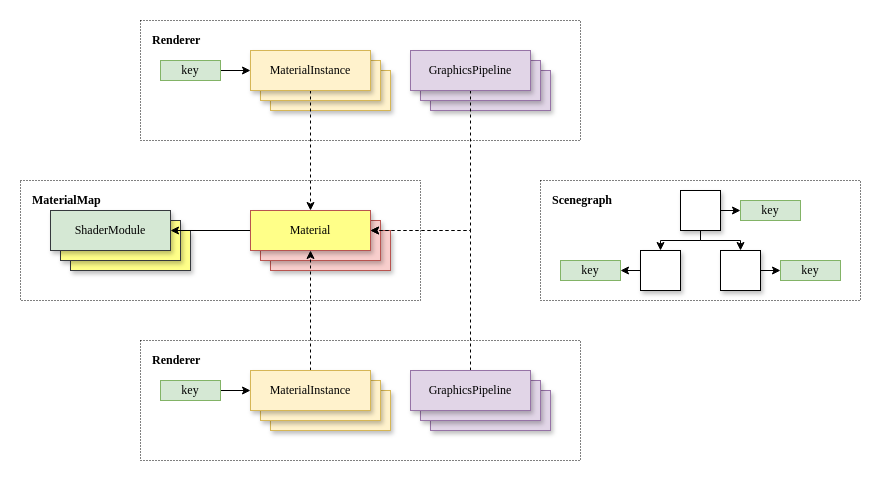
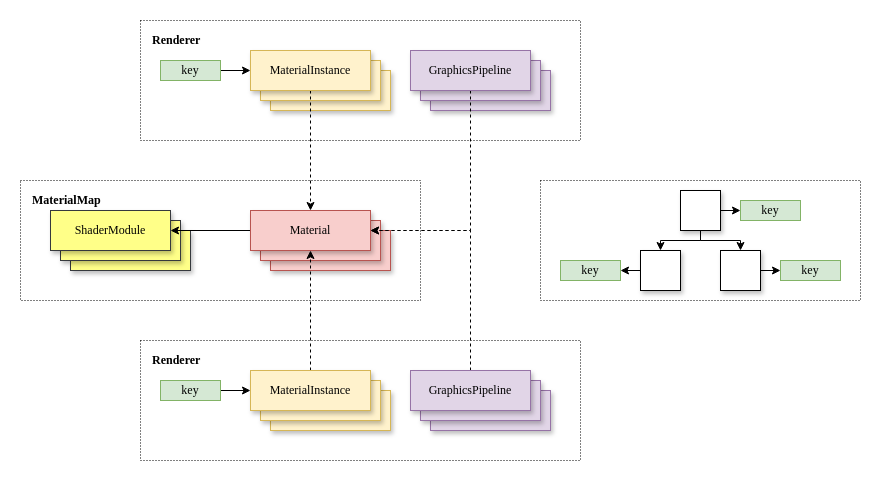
  <mxCell id="0" />
  <mxCell id="1" parent="0" />
  <mxCell id="2" value="" style="rounded=0;whiteSpace=wrap;html=1;dashed=1;dashPattern=1 2;shadow=0;sketch=0;glass=0;fillColor=none;" parent="1" vertex="1"><mxGeometry x="540" y="180" width="320" height="120" as="geometry" /></mxCell>
  <mxCell id="3" value="" style="rounded=0;whiteSpace=wrap;html=1;dashed=1;dashPattern=1 2;shadow=0;sketch=0;glass=0;fillColor=none;" parent="1" vertex="1"><mxGeometry y="180" width="400" height="120" as="geometry" x="20" /></mxCell>
  <mxCell id="4" value="" style="rounded=0;whiteSpace=wrap;html=1;dashed=1;dashPattern=1 2;shadow=0;sketch=0;glass=0;fillColor=none;" parent="1" vertex="1"><mxGeometry x="140" width="440" height="120" as="geometry" y="20" /></mxCell>
  <mxCell id="5" value="" style="rounded=0;whiteSpace=wrap;html=1;dashed=1;dashPattern=1 2;shadow=0;sketch=0;glass=0;fillColor=none;" parent="1" vertex="1"><mxGeometry x="140" y="340" width="440" height="120" as="geometry" /></mxCell>
  <mxCell id="6" value="" style="rounded=0;whiteSpace=wrap;html=1;shadow=1;fontFamily=Lucida Console;fillColor=#e1d5e7;strokeColor=#9673a6;" parent="1" vertex="1"><mxGeometry x="430" y="70" width="120" height="40" as="geometry" /></mxCell>
  <mxCell id="7" value="" style="rounded=0;whiteSpace=wrap;html=1;shadow=1;fontFamily=Lucida Console;fillColor=#e1d5e7;strokeColor=#9673a6;" parent="1" vertex="1"><mxGeometry x="420" y="60" width="120" height="40" as="geometry" /></mxCell>
  <mxCell id="8" value="" style="rounded=0;whiteSpace=wrap;html=1;shadow=1;fontFamily=Lucida Console;fillColor=#fff2cc;strokeColor=#d6b656;" parent="1" vertex="1"><mxGeometry x="270" y="70" width="120" height="40" as="geometry" /></mxCell>
  <mxCell id="9" value="" style="rounded=0;whiteSpace=wrap;html=1;shadow=1;fontFamily=Lucida Console;fillColor=#fff2cc;strokeColor=#d6b656;" parent="1" vertex="1"><mxGeometry x="260" y="60" width="120" height="40" as="geometry" /></mxCell>
  <mxCell id="10" value="" style="rounded=0;whiteSpace=wrap;html=1;shadow=1;fontFamily=Lucida Console;fillColor=#f8cecc;strokeColor=#b85450;" parent="1" vertex="1"><mxGeometry x="270" y="230" width="120" height="40" as="geometry" /></mxCell>
  <mxCell id="11" value="" style="rounded=0;whiteSpace=wrap;html=1;shadow=1;fontFamily=Lucida Console;fillColor=#f8cecc;strokeColor=#b85450;" parent="1" vertex="1"><mxGeometry x="260" y="220" width="120" height="40" as="geometry" /></mxCell>
  <mxCell id="12" value="" style="rounded=0;whiteSpace=wrap;html=1;shadow=1;fontFamily=Lucida Console;fillColor=#ffff88;strokeColor=#36393d;" parent="1" vertex="1"><mxGeometry x="70" y="230" width="120" height="40" as="geometry" /></mxCell>
  <mxCell id="13" value="" style="rounded=0;whiteSpace=wrap;html=1;shadow=1;fontFamily=Lucida Console;fillColor=#ffff88;strokeColor=#36393d;" parent="1" vertex="1"><mxGeometry x="60" y="220" width="120" height="40" as="geometry" /></mxCell>
  <mxCell id="14" style="edgeStyle=orthogonalEdgeStyle;rounded=0;orthogonalLoop=1;jettySize=auto;html=1;exitX=0;exitY=0.5;exitDx=0;exitDy=0;" parent="1" source="15" target="16" edge="1"><mxGeometry relative="1" as="geometry" /></mxCell>
- <mxCell id="15" value="Material" style="rounded=0;whiteSpace=wrap;html=1;shadow=1;fontFamily=Lucida Console;fillColor=#ffff88;strokeColor=#b85450;" parent="1" vertex="1"><mxGeometry x="250" y="210" width="120" height="40" as="geometry" /></mxCell>
- <mxCell id="16" value="ShaderModule" style="rounded=0;whiteSpace=wrap;html=1;shadow=1;fontFamily=Lucida Console;fillColor=#d5e8d4;strokeColor=#36393d;" parent="1" vertex="1"><mxGeometry x="50" y="210" width="120" height="40" as="geometry" /></mxCell>
+ <mxCell id="15" value="Material" style="rounded=0;whiteSpace=wrap;html=1;shadow=1;fontFamily=Lucida Console;fillColor=#f8cecc;strokeColor=#b85450;" parent="1" vertex="1"><mxGeometry x="250" y="210" width="120" height="40" as="geometry" /></mxCell>
+ <mxCell id="16" value="ShaderModule" style="rounded=0;whiteSpace=wrap;html=1;shadow=1;fontFamily=Lucida Console;fillColor=#ffff88;strokeColor=#36393d;" parent="1" vertex="1"><mxGeometry x="50" y="210" width="120" height="40" as="geometry" /></mxCell>
  <mxCell id="17" style="edgeStyle=orthogonalEdgeStyle;rounded=0;orthogonalLoop=1;jettySize=auto;html=1;exitX=0.5;exitY=1;exitDx=0;exitDy=0;entryX=0.5;entryY=0;entryDx=0;entryDy=0;dashed=1;" parent="1" source="18" target="15" edge="1"><mxGeometry relative="1" as="geometry" /></mxCell>
  <mxCell id="18" value="MaterialInstance" style="rounded=0;whiteSpace=wrap;html=1;shadow=1;fontFamily=Lucida Console;fillColor=#fff2cc;strokeColor=#d6b656;" parent="1" vertex="1"><mxGeometry x="250" y="50" width="120" height="40" as="geometry" /></mxCell>
  <mxCell id="19" style="edgeStyle=orthogonalEdgeStyle;rounded=0;orthogonalLoop=1;jettySize=auto;html=1;exitX=0.5;exitY=1;exitDx=0;exitDy=0;entryX=1;entryY=0.5;entryDx=0;entryDy=0;dashed=1;" parent="1" source="20" target="15" edge="1"><mxGeometry relative="1" as="geometry" /></mxCell>
  <mxCell id="20" value="GraphicsPipeline" style="rounded=0;whiteSpace=wrap;html=1;shadow=1;fontFamily=Lucida Console;fillColor=#e1d5e7;strokeColor=#9673a6;" parent="1" vertex="1"><mxGeometry x="410" y="50" width="120" height="40" as="geometry" /></mxCell>
  <mxCell id="21" value="key" style="rounded=0;whiteSpace=wrap;html=1;shadow=0;fontFamily=Lucida Console;align=center;fillColor=#d5e8d4;strokeColor=#82b366;" parent="1" vertex="1"><mxGeometry x="780" y="260" width="60" height="20" as="geometry" /></mxCell>
  <mxCell id="22" value="" style="rounded=0;whiteSpace=wrap;html=1;shadow=1;fontFamily=Lucida Console;fillColor=#e1d5e7;strokeColor=#9673a6;" parent="1" vertex="1"><mxGeometry x="430" y="390" width="120" height="40" as="geometry" /></mxCell>
  <mxCell id="23" value="" style="rounded=0;whiteSpace=wrap;html=1;shadow=1;fontFamily=Lucida Console;fillColor=#e1d5e7;strokeColor=#9673a6;" parent="1" vertex="1"><mxGeometry x="420" y="380" width="120" height="40" as="geometry" /></mxCell>
  <mxCell id="24" style="edgeStyle=orthogonalEdgeStyle;rounded=0;orthogonalLoop=1;jettySize=auto;html=1;exitX=0.5;exitY=0;exitDx=0;exitDy=0;entryX=1;entryY=0.5;entryDx=0;entryDy=0;dashed=1;" parent="1" source="25" target="15" edge="1"><mxGeometry relative="1" as="geometry" /></mxCell>
  <mxCell id="25" value="GraphicsPipeline" style="rounded=0;whiteSpace=wrap;html=1;shadow=1;fontFamily=Lucida Console;fillColor=#e1d5e7;strokeColor=#9673a6;" parent="1" vertex="1"><mxGeometry x="410" y="370" width="120" height="40" as="geometry" /></mxCell>
  <mxCell id="26" value="" style="rounded=0;whiteSpace=wrap;html=1;shadow=1;fontFamily=Lucida Console;fillColor=#fff2cc;strokeColor=#d6b656;" parent="1" vertex="1"><mxGeometry x="270" y="390" width="120" height="40" as="geometry" /></mxCell>
  <mxCell id="27" value="" style="rounded=0;whiteSpace=wrap;html=1;shadow=1;fontFamily=Lucida Console;fillColor=#fff2cc;strokeColor=#d6b656;" parent="1" vertex="1"><mxGeometry x="260" y="380" width="120" height="40" as="geometry" /></mxCell>
  <mxCell id="28" style="edgeStyle=orthogonalEdgeStyle;rounded=0;orthogonalLoop=1;jettySize=auto;html=1;exitX=0.5;exitY=0;exitDx=0;exitDy=0;entryX=0.5;entryY=1;entryDx=0;entryDy=0;dashed=1;" parent="1" source="29" target="15" edge="1"><mxGeometry relative="1" as="geometry" /></mxCell>
  <mxCell id="29" value="MaterialInstance" style="rounded=0;whiteSpace=wrap;html=1;shadow=1;fontFamily=Lucida Console;fillColor=#fff2cc;strokeColor=#d6b656;" parent="1" vertex="1"><mxGeometry x="250" y="370" width="120" height="40" as="geometry" /></mxCell>
  <mxCell id="30" style="edgeStyle=orthogonalEdgeStyle;rounded=0;orthogonalLoop=1;jettySize=auto;html=1;exitX=1;exitY=0.5;exitDx=0;exitDy=0;entryX=0;entryY=0.5;entryDx=0;entryDy=0;" parent="1" source="31" target="21" edge="1"><mxGeometry relative="1" as="geometry" /></mxCell>
  <mxCell id="31" value="" style="rounded=0;whiteSpace=wrap;html=1;shadow=1;" parent="1" vertex="1"><mxGeometry x="720" y="250" width="40" height="40" as="geometry" /></mxCell>
  <mxCell id="32" style="edgeStyle=orthogonalEdgeStyle;rounded=0;orthogonalLoop=1;jettySize=auto;html=1;exitX=1;exitY=0.5;exitDx=0;exitDy=0;entryX=0;entryY=0.5;entryDx=0;entryDy=0;" parent="1" source="33" target="29" edge="1"><mxGeometry relative="1" as="geometry" /></mxCell>
  <mxCell id="33" value="key" style="rounded=0;whiteSpace=wrap;html=1;shadow=0;fontFamily=Lucida Console;align=center;fillColor=#d5e8d4;strokeColor=#82b366;" parent="1" vertex="1"><mxGeometry x="160" y="380" width="60" height="20" as="geometry" /></mxCell>
  <mxCell id="34" style="edgeStyle=orthogonalEdgeStyle;rounded=0;orthogonalLoop=1;jettySize=auto;html=1;exitX=1;exitY=0.5;exitDx=0;exitDy=0;entryX=0;entryY=0.5;entryDx=0;entryDy=0;" parent="1" source="35" target="18" edge="1"><mxGeometry relative="1" as="geometry" /></mxCell>
  <mxCell id="35" value="key" style="rounded=0;whiteSpace=wrap;html=1;shadow=0;fontFamily=Lucida Console;align=center;fillColor=#d5e8d4;strokeColor=#82b366;" parent="1" vertex="1"><mxGeometry x="160" y="60" width="60" height="20" as="geometry" /></mxCell>
  <mxCell id="36" style="edgeStyle=orthogonalEdgeStyle;rounded=0;orthogonalLoop=1;jettySize=auto;html=1;exitX=1;exitY=0.5;exitDx=0;exitDy=0;entryX=0;entryY=0.5;entryDx=0;entryDy=0;" parent="1" source="39" target="40" edge="1"><mxGeometry relative="1" as="geometry" /></mxCell>
  <mxCell id="37" style="edgeStyle=orthogonalEdgeStyle;rounded=0;orthogonalLoop=1;jettySize=auto;html=1;exitX=0.5;exitY=1;exitDx=0;exitDy=0;entryX=0.5;entryY=0;entryDx=0;entryDy=0;" parent="1" source="39" target="31" edge="1"><mxGeometry relative="1" as="geometry"><Array as="points"><mxPoint x="700" y="240" /><mxPoint x="740" y="240" /></Array></mxGeometry></mxCell>
  <mxCell id="38" style="edgeStyle=orthogonalEdgeStyle;rounded=0;orthogonalLoop=1;jettySize=auto;html=1;exitX=0.5;exitY=1;exitDx=0;exitDy=0;entryX=0.5;entryY=0;entryDx=0;entryDy=0;" parent="1" source="39" target="42" edge="1"><mxGeometry relative="1" as="geometry"><Array as="points"><mxPoint x="700" y="240" /><mxPoint x="660" y="240" /></Array></mxGeometry></mxCell>
  <mxCell id="39" value="" style="rounded=0;whiteSpace=wrap;html=1;shadow=1;" parent="1" vertex="1"><mxGeometry x="680" y="190" width="40" height="40" as="geometry" /></mxCell>
  <mxCell id="40" value="key" style="rounded=0;whiteSpace=wrap;html=1;shadow=0;fontFamily=Lucida Console;align=center;fillColor=#d5e8d4;strokeColor=#82b366;" parent="1" vertex="1"><mxGeometry x="740" y="200" width="60" height="20" as="geometry" /></mxCell>
  <mxCell id="41" style="edgeStyle=orthogonalEdgeStyle;rounded=0;orthogonalLoop=1;jettySize=auto;html=1;exitX=0;exitY=0.5;exitDx=0;exitDy=0;entryX=1;entryY=0.5;entryDx=0;entryDy=0;" parent="1" source="42" target="43" edge="1"><mxGeometry relative="1" as="geometry" /></mxCell>
  <mxCell id="42" value="" style="rounded=0;whiteSpace=wrap;html=1;shadow=1;" parent="1" vertex="1"><mxGeometry x="640" y="250" width="40" height="40" as="geometry" /></mxCell>
  <mxCell id="43" value="key" style="rounded=0;whiteSpace=wrap;html=1;shadow=0;fontFamily=Lucida Console;align=center;fillColor=#d5e8d4;strokeColor=#82b366;" parent="1" vertex="1"><mxGeometry x="560" y="260" width="60" height="20" as="geometry" /></mxCell>
  <mxCell id="44" value="Renderer" style="rounded=0;whiteSpace=wrap;html=1;fillColor=none;strokeColor=none;fontFamily=Lucida Console;fontStyle=1;align=left;" parent="1" vertex="1"><mxGeometry x="150" width="80" height="40" as="geometry" y="20" /></mxCell>
  <mxCell id="45" value="Renderer" style="rounded=0;whiteSpace=wrap;html=1;fillColor=none;strokeColor=none;fontFamily=Lucida Console;fontStyle=1;align=left;" parent="1" vertex="1"><mxGeometry x="150" y="340" width="80" height="40" as="geometry" /></mxCell>
  <mxCell id="46" value="MaterialMap" style="rounded=0;whiteSpace=wrap;html=1;fillColor=none;strokeColor=none;fontFamily=Lucida Console;fontStyle=1;align=left;" parent="1" vertex="1"><mxGeometry x="30" y="180" width="100" height="40" as="geometry" /></mxCell>
- <mxCell id="47" value="Scenegraph" style="rounded=0;whiteSpace=wrap;html=1;fillColor=none;strokeColor=none;fontFamily=Lucida Console;fontStyle=1;align=left;" parent="1" vertex="1"><mxGeometry x="550" y="180" width="100" height="40" as="geometry" /></mxCell>
